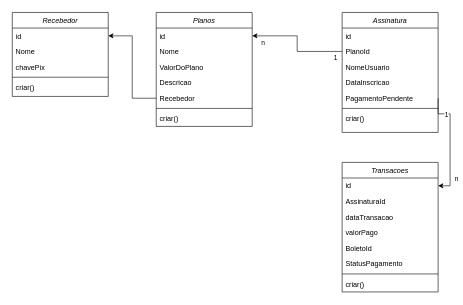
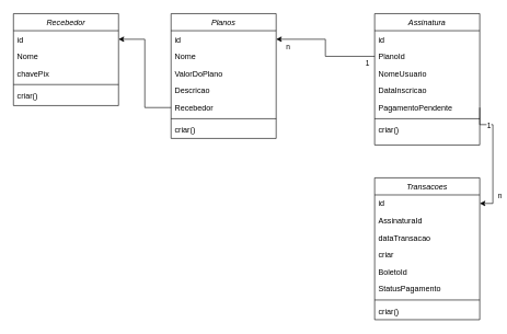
  <mxCell id="0" />
  <mxCell id="1" parent="0" />
  <mxCell id="2" value="Planos" style="swimlane;fontStyle=2;align=center;verticalAlign=top;childLayout=stackLayout;horizontal=1;startSize=26;horizontalStack=0;resizeParent=1;resizeLast=0;collapsible=1;marginBottom=0;rounded=0;shadow=0;strokeWidth=1;" parent="1" vertex="1"><mxGeometry x="260" y="20" width="160" height="190" as="geometry"><mxRectangle x="230" y="140" width="160" height="26" as="alternateBounds" /></mxGeometry></mxCell>
  <mxCell id="3" value="id" style="text;align=left;verticalAlign=top;spacingLeft=4;spacingRight=4;overflow=hidden;rotatable=0;points=[[0,0.5],[1,0.5]];portConstraint=eastwest;" parent="2" vertex="1"><mxGeometry y="26" width="160" height="26" as="geometry" /></mxCell>
  <mxCell id="4" value="Nome" style="text;align=left;verticalAlign=top;spacingLeft=4;spacingRight=4;overflow=hidden;rotatable=0;points=[[0,0.5],[1,0.5]];portConstraint=eastwest;rounded=0;shadow=0;html=0;" parent="2" vertex="1"><mxGeometry y="52" width="160" height="26" as="geometry" /></mxCell>
  <mxCell id="5" value="ValorDoPlano&#10;" style="text;align=left;verticalAlign=top;spacingLeft=4;spacingRight=4;overflow=hidden;rotatable=0;points=[[0,0.5],[1,0.5]];portConstraint=eastwest;rounded=0;shadow=0;html=0;" parent="2" vertex="1"><mxGeometry y="78" width="160" height="26" as="geometry" /></mxCell>
  <mxCell id="6" value="Descricao" style="text;align=left;verticalAlign=top;spacingLeft=4;spacingRight=4;overflow=hidden;rotatable=0;points=[[0,0.5],[1,0.5]];portConstraint=eastwest;rounded=0;shadow=0;html=0;" vertex="1" parent="2"><mxGeometry y="104" width="160" height="26" as="geometry" /></mxCell>
  <mxCell id="7" value="Recebedor" style="text;align=left;verticalAlign=top;spacingLeft=4;spacingRight=4;overflow=hidden;rotatable=0;points=[[0,0.5],[1,0.5]];portConstraint=eastwest;rounded=0;shadow=0;html=0;" vertex="1" parent="2"><mxGeometry y="130" width="160" height="26" as="geometry" /></mxCell>
  <mxCell id="8" value="" style="line;html=1;strokeWidth=1;align=left;verticalAlign=middle;spacingTop=-1;spacingLeft=3;spacingRight=3;rotatable=0;labelPosition=right;points=[];portConstraint=eastwest;" parent="2" vertex="1"><mxGeometry y="156" width="160" height="8" as="geometry" /></mxCell>
  <mxCell id="9" value="criar()" style="text;align=left;verticalAlign=top;spacingLeft=4;spacingRight=4;overflow=hidden;rotatable=0;points=[[0,0.5],[1,0.5]];portConstraint=eastwest;" parent="2" vertex="1"><mxGeometry y="164" width="160" height="26" as="geometry" /></mxCell>
  <mxCell id="10" value="Assinatura" style="swimlane;fontStyle=2;align=center;verticalAlign=top;childLayout=stackLayout;horizontal=1;startSize=26;horizontalStack=0;resizeParent=1;resizeLast=0;collapsible=1;marginBottom=0;rounded=0;shadow=0;strokeWidth=1;" vertex="1" parent="1"><mxGeometry x="570" y="20" width="160" height="200" as="geometry"><mxRectangle x="230" y="140" width="160" height="26" as="alternateBounds" /></mxGeometry></mxCell>
  <mxCell id="11" value="id" style="text;align=left;verticalAlign=top;spacingLeft=4;spacingRight=4;overflow=hidden;rotatable=0;points=[[0,0.5],[1,0.5]];portConstraint=eastwest;" vertex="1" parent="10"><mxGeometry y="26" width="160" height="26" as="geometry" /></mxCell>
  <mxCell id="12" value="PlanoId" style="text;align=left;verticalAlign=top;spacingLeft=4;spacingRight=4;overflow=hidden;rotatable=0;points=[[0,0.5],[1,0.5]];portConstraint=eastwest;rounded=0;shadow=0;html=0;" vertex="1" parent="10"><mxGeometry y="52" width="160" height="26" as="geometry" /></mxCell>
  <mxCell id="13" value="NomeUsuario" style="text;align=left;verticalAlign=top;spacingLeft=4;spacingRight=4;overflow=hidden;rotatable=0;points=[[0,0.5],[1,0.5]];portConstraint=eastwest;rounded=0;shadow=0;html=0;" vertex="1" parent="10"><mxGeometry y="78" width="160" height="26" as="geometry" /></mxCell>
  <mxCell id="14" value="DataInscricao" style="text;align=left;verticalAlign=top;spacingLeft=4;spacingRight=4;overflow=hidden;rotatable=0;points=[[0,0.5],[1,0.5]];portConstraint=eastwest;rounded=0;shadow=0;html=0;" vertex="1" parent="10"><mxGeometry y="104" width="160" height="26" as="geometry" /></mxCell>
  <mxCell id="15" value="PagamentoPendente" style="text;align=left;verticalAlign=top;spacingLeft=4;spacingRight=4;overflow=hidden;rotatable=0;points=[[0,0.5],[1,0.5]];portConstraint=eastwest;rounded=0;shadow=0;html=0;" vertex="1" parent="10"><mxGeometry y="130" width="160" height="26" as="geometry" /></mxCell>
  <mxCell id="16" value="" style="line;html=1;strokeWidth=1;align=left;verticalAlign=middle;spacingTop=-1;spacingLeft=3;spacingRight=3;rotatable=0;labelPosition=right;points=[];portConstraint=eastwest;" vertex="1" parent="10"><mxGeometry y="156" width="160" height="8" as="geometry" /></mxCell>
  <mxCell id="17" value="criar()" style="text;align=left;verticalAlign=top;spacingLeft=4;spacingRight=4;overflow=hidden;rotatable=0;points=[[0,0.5],[1,0.5]];portConstraint=eastwest;" vertex="1" parent="10"><mxGeometry y="164" width="160" height="26" as="geometry" /></mxCell>
  <mxCell id="18" style="edgeStyle=orthogonalEdgeStyle;rounded=0;orthogonalLoop=1;jettySize=auto;html=1;entryX=1;entryY=0.5;entryDx=0;entryDy=0;" edge="1" parent="1" source="12" target="3"><mxGeometry relative="1" as="geometry"><mxPoint x="430" y="59" as="targetPoint" /></mxGeometry></mxCell>
  <mxCell id="19" value="n" style="edgeLabel;html=1;align=center;verticalAlign=middle;resizable=0;points=[];" vertex="1" connectable="0" parent="18"><mxGeometry x="0.761" y="1" relative="1" as="geometry"><mxPoint x="-4" y="10" as="offset" /></mxGeometry></mxCell>
  <mxCell id="20" value="1" style="edgeLabel;html=1;align=center;verticalAlign=middle;resizable=0;points=[];" vertex="1" connectable="0" parent="18"><mxGeometry x="-0.869" y="-1" relative="1" as="geometry"><mxPoint y="10" as="offset" /></mxGeometry></mxCell>
  <mxCell id="21" value="Transacoes" style="swimlane;fontStyle=2;align=center;verticalAlign=top;childLayout=stackLayout;horizontal=1;startSize=26;horizontalStack=0;resizeParent=1;resizeLast=0;collapsible=1;marginBottom=0;rounded=0;shadow=0;strokeWidth=1;" vertex="1" parent="1"><mxGeometry x="570" y="270" width="160" height="216" as="geometry"><mxRectangle x="230" y="140" width="160" height="26" as="alternateBounds" /></mxGeometry></mxCell>
  <mxCell id="22" value="id" style="text;align=left;verticalAlign=top;spacingLeft=4;spacingRight=4;overflow=hidden;rotatable=0;points=[[0,0.5],[1,0.5]];portConstraint=eastwest;" vertex="1" parent="21"><mxGeometry y="26" width="160" height="26" as="geometry" /></mxCell>
  <mxCell id="23" value="AssinaturaId" style="text;align=left;verticalAlign=top;spacingLeft=4;spacingRight=4;overflow=hidden;rotatable=0;points=[[0,0.5],[1,0.5]];portConstraint=eastwest;rounded=0;shadow=0;html=0;" vertex="1" parent="21"><mxGeometry y="52" width="160" height="26" as="geometry" /></mxCell>
  <mxCell id="24" value="dataTransacao" style="text;align=left;verticalAlign=top;spacingLeft=4;spacingRight=4;overflow=hidden;rotatable=0;points=[[0,0.5],[1,0.5]];portConstraint=eastwest;rounded=0;shadow=0;html=0;" vertex="1" parent="21"><mxGeometry y="78" width="160" height="26" as="geometry" /></mxCell>
- <mxCell id="25" value="valorPago" style="text;align=left;verticalAlign=top;spacingLeft=4;spacingRight=4;overflow=hidden;rotatable=0;points=[[0,0.5],[1,0.5]];portConstraint=eastwest;rounded=0;shadow=0;html=0;" vertex="1" parent="21"><mxGeometry y="104" width="160" height="26" as="geometry" /></mxCell>
+ <mxCell id="25" value="criar" style="text;align=left;verticalAlign=top;spacingLeft=4;spacingRight=4;overflow=hidden;rotatable=0;points=[[0,0.5],[1,0.5]];portConstraint=eastwest;rounded=0;shadow=0;html=0;" vertex="1" parent="21"><mxGeometry y="104" width="160" height="26" as="geometry" /></mxCell>
  <mxCell id="26" value="BoletoId" style="text;align=left;verticalAlign=top;spacingLeft=4;spacingRight=4;overflow=hidden;rotatable=0;points=[[0,0.5],[1,0.5]];portConstraint=eastwest;rounded=0;shadow=0;html=0;" vertex="1" parent="21"><mxGeometry y="130" width="160" height="26" as="geometry" /></mxCell>
  <mxCell id="27" value="StatusPagamento" style="text;align=left;verticalAlign=top;spacingLeft=4;spacingRight=4;overflow=hidden;rotatable=0;points=[[0,0.5],[1,0.5]];portConstraint=eastwest;rounded=0;shadow=0;html=0;" vertex="1" parent="21"><mxGeometry y="156" width="160" height="26" as="geometry" /></mxCell>
  <mxCell id="28" value="" style="line;html=1;strokeWidth=1;align=left;verticalAlign=middle;spacingTop=-1;spacingLeft=3;spacingRight=3;rotatable=0;labelPosition=right;points=[];portConstraint=eastwest;" vertex="1" parent="21"><mxGeometry y="182" width="160" height="8" as="geometry" /></mxCell>
  <mxCell id="29" value="criar()&#10;" style="text;align=left;verticalAlign=top;spacingLeft=4;spacingRight=4;overflow=hidden;rotatable=0;points=[[0,0.5],[1,0.5]];portConstraint=eastwest;" vertex="1" parent="21"><mxGeometry y="190" width="160" height="26" as="geometry" /></mxCell>
  <mxCell id="30" style="edgeStyle=orthogonalEdgeStyle;rounded=0;orthogonalLoop=1;jettySize=auto;html=1;exitX=1;exitY=0.5;exitDx=0;exitDy=0;" edge="1" parent="1" source="15" target="22"><mxGeometry relative="1" as="geometry"><Array as="points"><mxPoint x="750" y="189" /><mxPoint x="750" y="309" /></Array></mxGeometry></mxCell>
  <mxCell id="31" value="n" style="edgeLabel;html=1;align=center;verticalAlign=middle;resizable=0;points=[];" vertex="1" connectable="0" parent="30"><mxGeometry x="0.657" y="-1" relative="1" as="geometry"><mxPoint x="11" as="offset" /></mxGeometry></mxCell>
  <mxCell id="32" value="1" style="edgeLabel;html=1;align=center;verticalAlign=middle;resizable=0;points=[];" vertex="1" connectable="0" parent="30"><mxGeometry x="-0.685" relative="1" as="geometry"><mxPoint x="10" as="offset" /></mxGeometry></mxCell>
  <mxCell id="33" value="Recebedor" style="swimlane;fontStyle=2;align=center;verticalAlign=top;childLayout=stackLayout;horizontal=1;startSize=26;horizontalStack=0;resizeParent=1;resizeLast=0;collapsible=1;marginBottom=0;rounded=0;shadow=0;strokeWidth=1;" vertex="1" parent="1"><mxGeometry x="20" y="20" width="160" height="140" as="geometry"><mxRectangle x="230" y="140" width="160" height="26" as="alternateBounds" /></mxGeometry></mxCell>
  <mxCell id="34" value="id" style="text;align=left;verticalAlign=top;spacingLeft=4;spacingRight=4;overflow=hidden;rotatable=0;points=[[0,0.5],[1,0.5]];portConstraint=eastwest;" vertex="1" parent="33"><mxGeometry y="26" width="160" height="26" as="geometry" /></mxCell>
  <mxCell id="35" value="Nome" style="text;align=left;verticalAlign=top;spacingLeft=4;spacingRight=4;overflow=hidden;rotatable=0;points=[[0,0.5],[1,0.5]];portConstraint=eastwest;rounded=0;shadow=0;html=0;" vertex="1" parent="33"><mxGeometry y="52" width="160" height="26" as="geometry" /></mxCell>
  <mxCell id="36" value="chavePix" style="text;align=left;verticalAlign=top;spacingLeft=4;spacingRight=4;overflow=hidden;rotatable=0;points=[[0,0.5],[1,0.5]];portConstraint=eastwest;rounded=0;shadow=0;html=0;" vertex="1" parent="33"><mxGeometry y="78" width="160" height="26" as="geometry" /></mxCell>
  <mxCell id="37" value="" style="line;html=1;strokeWidth=1;align=left;verticalAlign=middle;spacingTop=-1;spacingLeft=3;spacingRight=3;rotatable=0;labelPosition=right;points=[];portConstraint=eastwest;" vertex="1" parent="33"><mxGeometry y="104" width="160" height="8" as="geometry" /></mxCell>
  <mxCell id="38" value="criar()" style="text;align=left;verticalAlign=top;spacingLeft=4;spacingRight=4;overflow=hidden;rotatable=0;points=[[0,0.5],[1,0.5]];portConstraint=eastwest;" vertex="1" parent="33"><mxGeometry y="112" width="160" height="26" as="geometry" /></mxCell>
  <mxCell id="39" style="edgeStyle=orthogonalEdgeStyle;rounded=0;orthogonalLoop=1;jettySize=auto;html=1;entryX=1;entryY=0.5;entryDx=0;entryDy=0;" edge="1" parent="1" source="7" target="34"><mxGeometry relative="1" as="geometry" /></mxCell>
